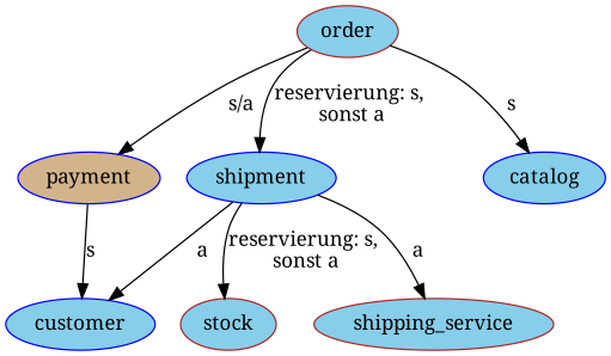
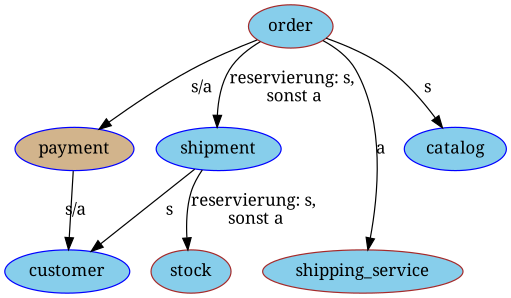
  digraph {
    fontname="Noto Serif"
    node [color=blue fillcolor=skyblue fontname="Noto Serif" style=filled]
    edge [fontname="Noto Serif"]
    payment [fillcolor=tan]
    customer
    shipment
    shipping_service [color=brown]
    stock [color=brown]
    order [color=brown]
    catalog
-   payment -> customer [label=s]
-   shipment -> customer [label=a]
-   shipment -> shipping_service [label=a]
+   payment -> customer [label="s/a"]
+   shipment -> customer [label=s]
+   order -> shipping_service [label=a]
    shipment -> stock [label="reservierung: s,\n sonst a"]
    order -> payment [label="s/a"]
    order -> shipment [label="reservierung: s,\n sonst a"]
    order -> catalog [label=s]
  }
